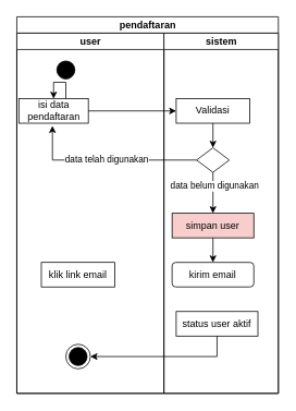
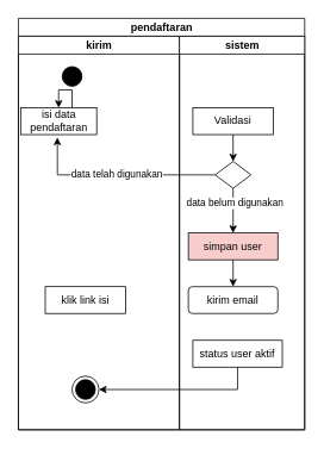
  <mxCell id="0" />
  <mxCell id="1" parent="0" />
  <mxCell id="2" value="pendaftaran" style="swimlane;childLayout=stackLayout;resizeParent=1;resizeParentMax=0;startSize=20;html=1;" parent="1" vertex="1"><mxGeometry x="20" y="20" width="320" height="460" as="geometry" /></mxCell>
- <mxCell id="3" value="user" style="swimlane;startSize=20;html=1;" parent="2" vertex="1"><mxGeometry y="20" width="180" height="440" as="geometry" /></mxCell>
+ <mxCell id="3" value="kirim" style="swimlane;startSize=20;html=1;" parent="2" vertex="1"><mxGeometry y="20" width="180" height="440" as="geometry" /></mxCell>
  <mxCell id="4" style="edgeStyle=orthogonalEdgeStyle;rounded=0;orthogonalLoop=1;jettySize=auto;html=1;exitX=0.5;exitY=1;exitDx=0;exitDy=0;entryX=0.5;entryY=0;entryDx=0;entryDy=0;" parent="3" source="5" target="7" edge="1"><mxGeometry relative="1" as="geometry" /></mxCell>
  <mxCell id="5" value="" style="ellipse;html=1;shape=startState;strokeColor=#000000;fillColor=#000000;" parent="3" vertex="1"><mxGeometry x="45.0" y="30" width="30" height="30" as="geometry" /></mxCell>
  <mxCell id="6" value="" style="edgeStyle=orthogonalEdgeStyle;html=1;verticalAlign=bottom;endArrow=open;endSize=8;rounded=0;strokeColor=#000000;" parent="3" source="5" edge="1"><mxGeometry relative="1" as="geometry"><mxPoint x="60.0" y="100" as="targetPoint" /></mxGeometry></mxCell>
  <mxCell id="7" value="isi data pendaftaran" style="html=1;whiteSpace=wrap;" parent="3" vertex="1"><mxGeometry x="2.5" y="80" width="85" height="30" as="geometry" /></mxCell>
  <mxCell id="8" value="" style="ellipse;html=1;shape=endState;fillColor=#000000;strokeColor=#000000;" parent="3" vertex="1"><mxGeometry x="60.0" y="380" width="30" height="30" as="geometry" /></mxCell>
- <mxCell id="9" value="klik link email" style="html=1;whiteSpace=wrap;" parent="3" vertex="1"><mxGeometry x="30" y="280" width="90" height="30" as="geometry" /></mxCell>
+ <mxCell id="9" value="klik link isi" style="html=1;whiteSpace=wrap;" parent="3" vertex="1"><mxGeometry x="30" y="280" width="90" height="30" as="geometry" /></mxCell>
  <mxCell id="10" style="edgeStyle=orthogonalEdgeStyle;rounded=0;orthogonalLoop=1;jettySize=auto;html=1;exitX=0;exitY=0.5;exitDx=0;exitDy=0;entryX=0.483;entryY=1.11;entryDx=0;entryDy=0;entryPerimeter=0;" parent="2" source="18" target="7" edge="1"><mxGeometry relative="1" as="geometry" /></mxCell>
  <mxCell id="11" value="data telah digunakan" style="edgeLabel;html=1;align=center;verticalAlign=middle;resizable=0;points=[];" parent="10" vertex="1" connectable="0"><mxGeometry x="0.018" y="-1" relative="1" as="geometry"><mxPoint as="offset" /></mxGeometry></mxCell>
- <mxCell id="12" style="edgeStyle=orthogonalEdgeStyle;rounded=0;orthogonalLoop=1;jettySize=auto;html=1;exitX=1;exitY=0.5;exitDx=0;exitDy=0;entryX=0;entryY=0.5;entryDx=0;entryDy=0;" parent="2" source="7" target="15" edge="1"><mxGeometry relative="1" as="geometry"><mxPoint x="130.0" y="135.19" as="targetPoint" /></mxGeometry></mxCell>
  <mxCell id="13" value="sistem" style="swimlane;startSize=20;html=1;" parent="2" vertex="1"><mxGeometry x="180" y="20" width="140" height="440" as="geometry" /></mxCell>
  <mxCell id="14" style="edgeStyle=orthogonalEdgeStyle;rounded=0;orthogonalLoop=1;jettySize=auto;html=1;exitX=0.5;exitY=1;exitDx=0;exitDy=0;entryX=0.5;entryY=0;entryDx=0;entryDy=0;" parent="13" source="15" target="18" edge="1"><mxGeometry relative="1" as="geometry" /></mxCell>
  <mxCell id="15" value="Validasi" style="html=1;whiteSpace=wrap;" parent="13" vertex="1"><mxGeometry x="15" y="80" width="90" height="30" as="geometry" /></mxCell>
  <mxCell id="16" style="edgeStyle=orthogonalEdgeStyle;rounded=0;orthogonalLoop=1;jettySize=auto;html=1;exitX=0.5;exitY=1;exitDx=0;exitDy=0;entryX=0.5;entryY=0;entryDx=0;entryDy=0;" parent="13" source="18" target="21" edge="1"><mxGeometry relative="1" as="geometry" /></mxCell>
  <mxCell id="17" value="data belum digunakan" style="edgeLabel;html=1;align=center;verticalAlign=middle;resizable=0;points=[];" parent="16" vertex="1" connectable="0"><mxGeometry x="-0.371" y="1" relative="1" as="geometry"><mxPoint as="offset" /></mxGeometry></mxCell>
  <mxCell id="18" value="" style="rhombus;whiteSpace=wrap;html=1;" parent="13" vertex="1"><mxGeometry x="40" y="140" width="40" height="30" as="geometry" /></mxCell>
  <mxCell id="19" value="kirim email" style="html=1;whiteSpace=wrap;rounded=1;" parent="13" vertex="1"><mxGeometry x="10" y="280" width="100" height="30" as="geometry" /></mxCell>
  <mxCell id="20" style="edgeStyle=orthogonalEdgeStyle;rounded=0;orthogonalLoop=1;jettySize=auto;html=1;exitX=0.5;exitY=1;exitDx=0;exitDy=0;entryX=0.5;entryY=0;entryDx=0;entryDy=0;" parent="13" source="21" target="19" edge="1"><mxGeometry relative="1" as="geometry" /></mxCell>
  <mxCell id="21" value="simpan user" style="html=1;whiteSpace=wrap;fillColor=#f8cecc;" parent="13" vertex="1"><mxGeometry x="10" y="220" width="100" height="30" as="geometry" /></mxCell>
  <mxCell id="22" value="status user aktif" style="html=1;whiteSpace=wrap;" parent="13" vertex="1"><mxGeometry x="15" y="340" width="100" height="30" as="geometry" /></mxCell>
  <mxCell id="23" style="edgeStyle=orthogonalEdgeStyle;rounded=0;orthogonalLoop=1;jettySize=auto;html=1;exitX=0.5;exitY=1;exitDx=0;exitDy=0;entryX=1;entryY=0.5;entryDx=0;entryDy=0;" parent="2" source="22" target="8" edge="1"><mxGeometry relative="1" as="geometry" /></mxCell>
